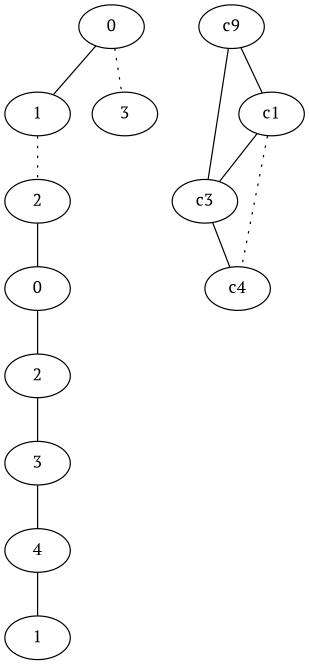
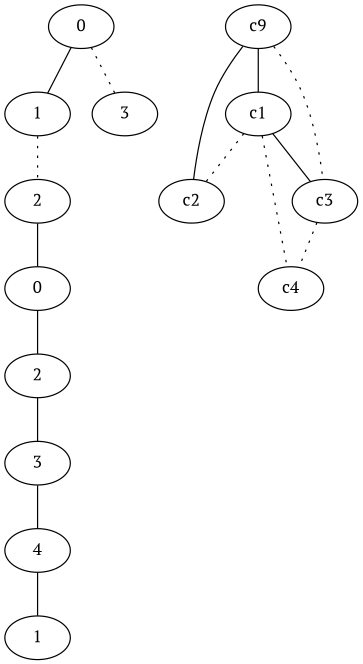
  graph {
    fontname="PT Serif"
    node [fontname="PT Serif"]
    edge [fontname="PT Serif"]
    n1 [label=0]
    n2 [label=1]
    n3 [label=3]
    n4 [label=2]
    n5 [label=0]
    n6 [label=2]
    n7 [label=3]
    n8 [label=4]
    n9 [label=1]
    n10 [label=c9]
    c1
+   c2
    c3
    c4
    n1 -- n2
    n1 -- n3 [style=dotted]
    n2 -- n4 [style=dotted]
    n4 -- n5
    n5 -- n6
    n6 -- n7
    n7 -- n8
    n8 -- n9
    n10 -- c1
-   n10 -- c3 [style=solid]
+   n10 -- c2
+   n10 -- c3 [style=dotted]
+   c1 -- c2 [style=dotted]
    c1 -- c3
    c1 -- c4 [style=dotted]
-   c3 -- c4
+   c3 -- c4 [style=dotted]
  }
